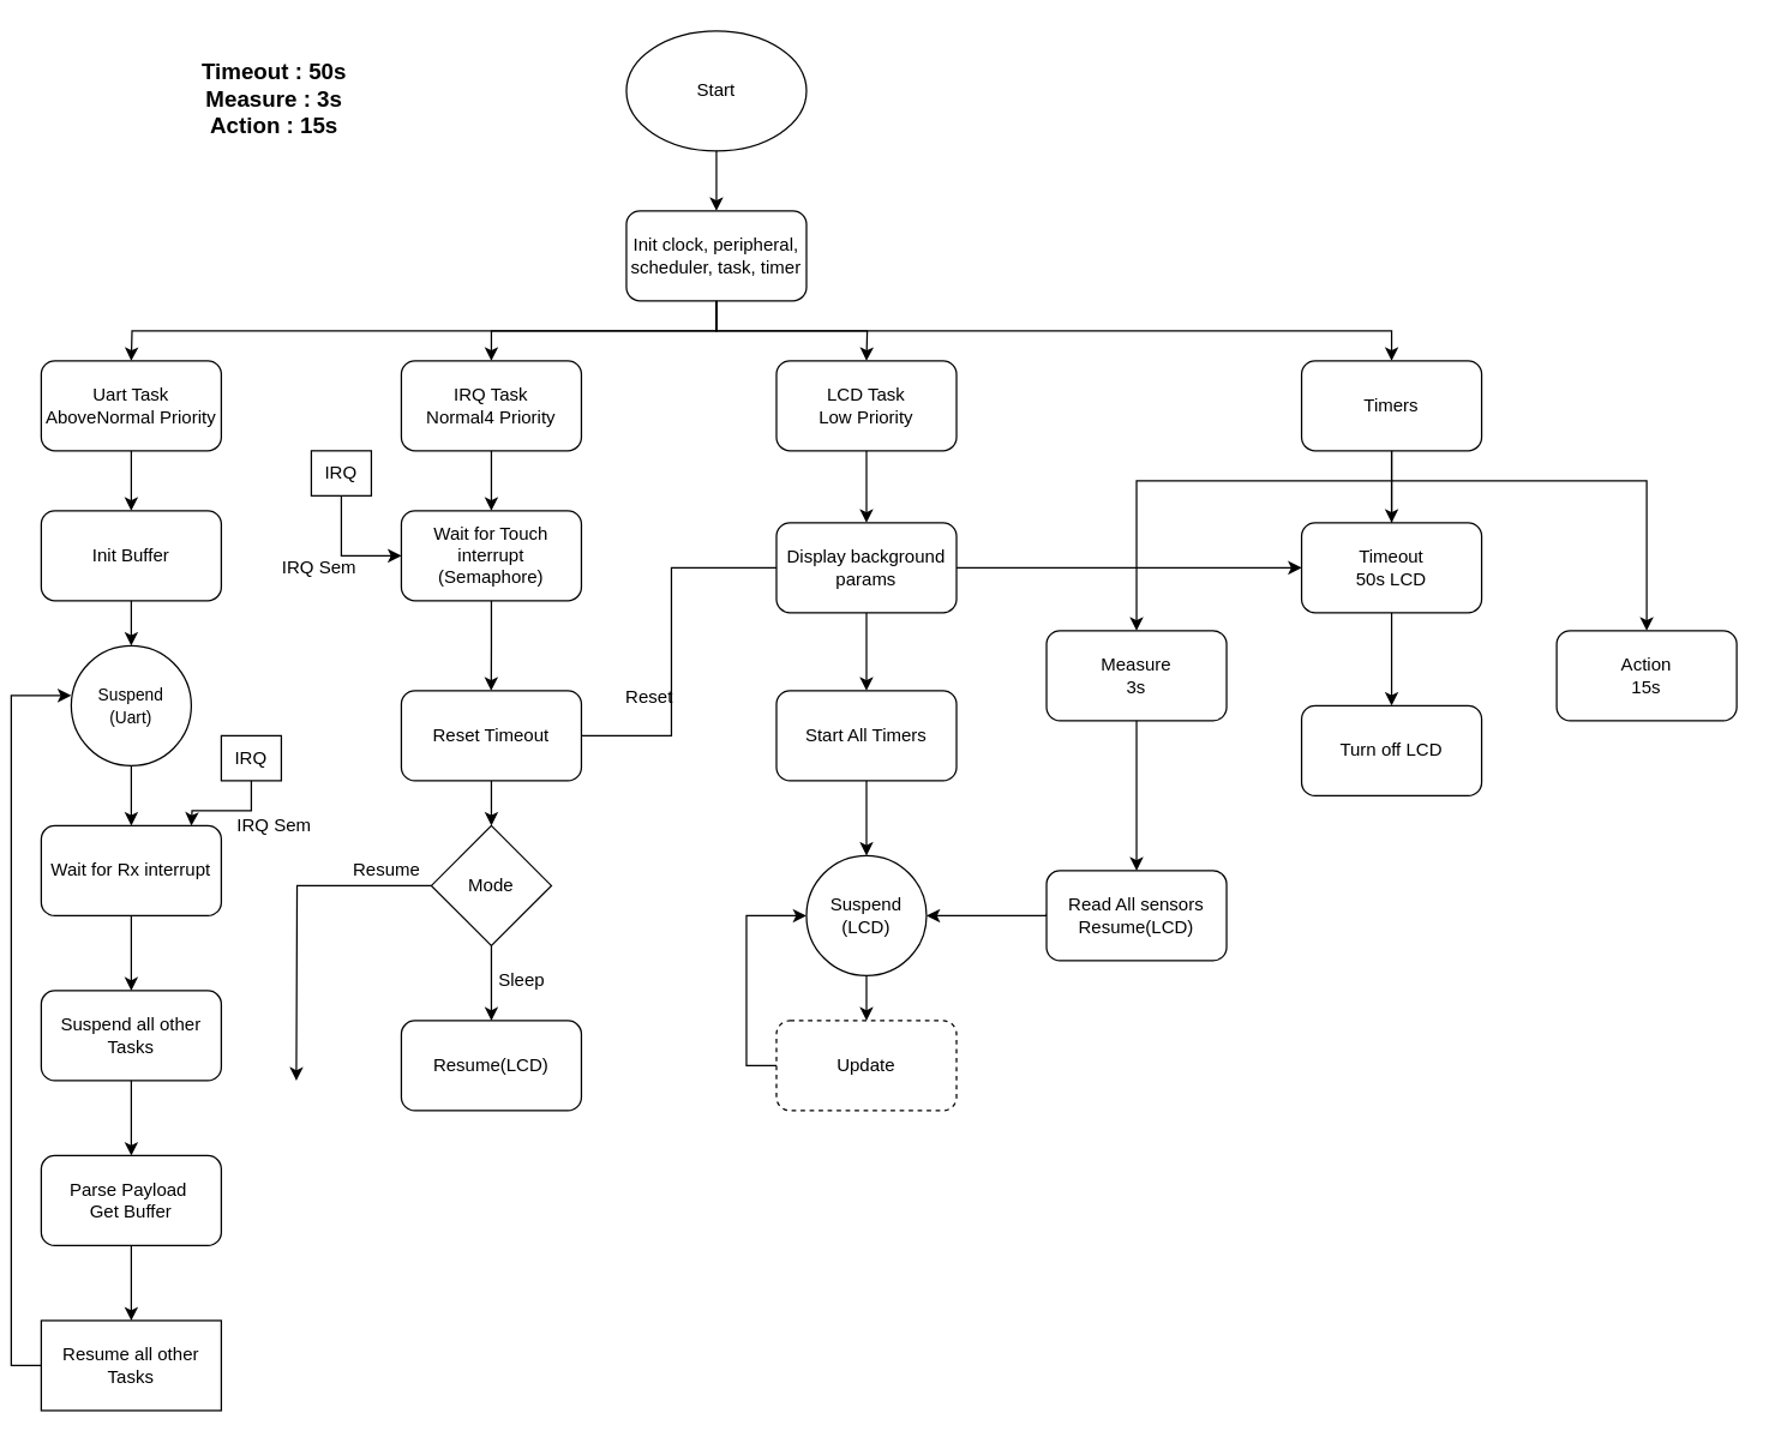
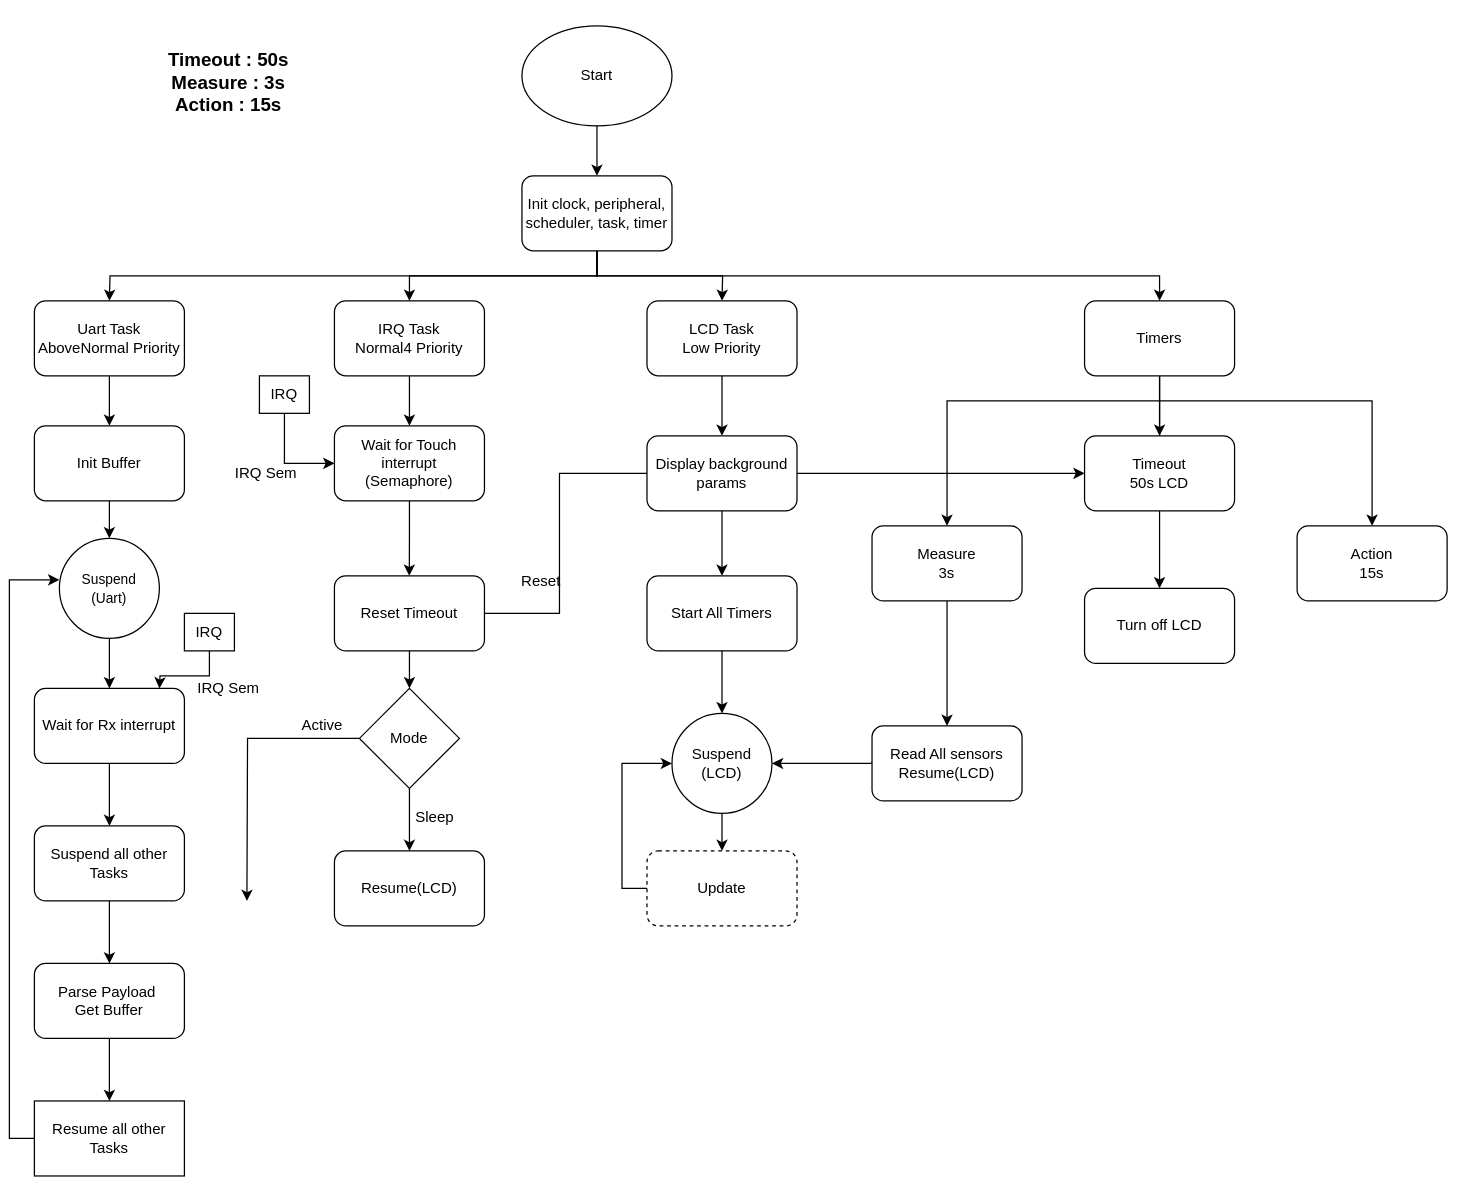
  <mxCell id="0" />
  <mxCell id="1" parent="0" />
  <mxCell id="2" value="Start" style="ellipse;whiteSpace=wrap;html=1;" parent="1" vertex="1"><mxGeometry x="410" y="20" width="120" height="80" as="geometry" /></mxCell>
  <mxCell id="3" value="" style="endArrow=classic;html=1;rounded=0;exitX=0.5;exitY=1;exitDx=0;exitDy=0;" parent="1" source="2" edge="1"><mxGeometry width="50" height="50" relative="1" as="geometry"><mxPoint x="430" y="380" as="sourcePoint" /><mxPoint x="470" y="140" as="targetPoint" /></mxGeometry></mxCell>
  <mxCell id="4" style="edgeStyle=orthogonalEdgeStyle;rounded=0;orthogonalLoop=1;jettySize=auto;html=1;exitX=0.5;exitY=1;exitDx=0;exitDy=0;entryX=0.5;entryY=0;entryDx=0;entryDy=0;" parent="1" source="8" target="10" edge="1"><mxGeometry relative="1" as="geometry" /></mxCell>
  <mxCell id="5" style="edgeStyle=orthogonalEdgeStyle;rounded=0;orthogonalLoop=1;jettySize=auto;html=1;exitX=0.5;exitY=1;exitDx=0;exitDy=0;entryX=0.5;entryY=0;entryDx=0;entryDy=0;" parent="1" source="8" edge="1"><mxGeometry relative="1" as="geometry"><mxPoint x="80" y="240" as="targetPoint" /></mxGeometry></mxCell>
  <mxCell id="6" style="edgeStyle=orthogonalEdgeStyle;rounded=0;orthogonalLoop=1;jettySize=auto;html=1;exitX=0.5;exitY=1;exitDx=0;exitDy=0;entryX=0.5;entryY=0;entryDx=0;entryDy=0;" parent="1" source="8" edge="1"><mxGeometry relative="1" as="geometry"><mxPoint x="570" y="240" as="targetPoint" /></mxGeometry></mxCell>
  <mxCell id="7" style="edgeStyle=orthogonalEdgeStyle;rounded=0;orthogonalLoop=1;jettySize=auto;html=1;exitX=0.5;exitY=1;exitDx=0;exitDy=0;" parent="1" source="8" target="14" edge="1"><mxGeometry relative="1" as="geometry" /></mxCell>
  <mxCell id="8" value="Init clock, peripheral, scheduler, task, timer" style="whiteSpace=wrap;html=1;rounded=1;" parent="1" vertex="1"><mxGeometry x="410" y="140" width="120" height="60" as="geometry" /></mxCell>
  <mxCell id="9" style="edgeStyle=orthogonalEdgeStyle;rounded=0;orthogonalLoop=1;jettySize=auto;html=1;exitX=0.5;exitY=1;exitDx=0;exitDy=0;entryX=0.5;entryY=0;entryDx=0;entryDy=0;" parent="1" source="10" target="18" edge="1"><mxGeometry relative="1" as="geometry" /></mxCell>
  <mxCell id="10" value="IRQ Task&lt;br&gt;Normal4 Priority" style="rounded=1;whiteSpace=wrap;html=1;" parent="1" vertex="1"><mxGeometry x="260" y="240" width="120" height="60" as="geometry" /></mxCell>
  <mxCell id="11" style="edgeStyle=orthogonalEdgeStyle;rounded=0;orthogonalLoop=1;jettySize=auto;html=1;exitX=0.5;exitY=1;exitDx=0;exitDy=0;" parent="1" edge="1"><mxGeometry relative="1" as="geometry"><mxPoint x="920" y="380" as="sourcePoint" /><mxPoint x="750" y="420" as="targetPoint" /><Array as="points"><mxPoint x="920" y="320" /><mxPoint x="750" y="320" /></Array></mxGeometry></mxCell>
  <mxCell id="12" style="edgeStyle=orthogonalEdgeStyle;rounded=0;orthogonalLoop=1;jettySize=auto;html=1;exitX=0.5;exitY=1;exitDx=0;exitDy=0;entryX=0.5;entryY=0;entryDx=0;entryDy=0;" parent="1" source="14" target="36" edge="1"><mxGeometry relative="1" as="geometry"><mxPoint x="920" y="340" as="targetPoint" /></mxGeometry></mxCell>
  <mxCell id="13" style="edgeStyle=orthogonalEdgeStyle;rounded=0;orthogonalLoop=1;jettySize=auto;html=1;exitX=0.5;exitY=1;exitDx=0;exitDy=0;entryX=0.5;entryY=0;entryDx=0;entryDy=0;" parent="1" source="14" target="32" edge="1"><mxGeometry relative="1" as="geometry"><Array as="points"><mxPoint x="920" y="320" /><mxPoint x="1090" y="320" /></Array></mxGeometry></mxCell>
  <mxCell id="14" value="Timers" style="rounded=1;whiteSpace=wrap;html=1;" parent="1" vertex="1"><mxGeometry x="860" y="240" width="120" height="60" as="geometry" /></mxCell>
  <mxCell id="15" value="&lt;font style=&quot;font-size: 15px;&quot;&gt;&lt;b&gt;Timeout : 50s&lt;br&gt;Measure : 3s&lt;br&gt;Action : 15s&lt;/b&gt;&lt;/font&gt;" style="text;html=1;align=center;verticalAlign=middle;resizable=0;points=[];autosize=1;strokeColor=none;fillColor=none;" parent="1" vertex="1"><mxGeometry x="115" y="30" width="120" height="70" as="geometry" /></mxCell>
  <mxCell id="16" style="edgeStyle=orthogonalEdgeStyle;rounded=0;orthogonalLoop=1;jettySize=auto;html=1;exitX=0.5;exitY=1;exitDx=0;exitDy=0;entryX=1;entryY=0.5;entryDx=0;entryDy=0;" parent="1" edge="1"><mxGeometry relative="1" as="geometry"><mxPoint x="630" y="370" as="targetPoint" /></mxGeometry></mxCell>
  <mxCell id="17" style="edgeStyle=orthogonalEdgeStyle;rounded=0;orthogonalLoop=1;jettySize=auto;html=1;exitX=0.5;exitY=1;exitDx=0;exitDy=0;" parent="1" source="18" edge="1"><mxGeometry relative="1" as="geometry"><mxPoint x="319.889" y="460" as="targetPoint" /></mxGeometry></mxCell>
  <mxCell id="18" value="Wait for Touch interrupt&lt;br&gt;(Semaphore)" style="rounded=1;whiteSpace=wrap;html=1;" parent="1" vertex="1"><mxGeometry x="260" y="340" width="120" height="60" as="geometry" /></mxCell>
  <mxCell id="19" style="edgeStyle=orthogonalEdgeStyle;rounded=0;orthogonalLoop=1;jettySize=auto;html=1;exitX=0.5;exitY=1;exitDx=0;exitDy=0;entryX=0;entryY=0.5;entryDx=0;entryDy=0;" parent="1" source="20" target="18" edge="1"><mxGeometry relative="1" as="geometry" /></mxCell>
  <mxCell id="20" value="IRQ" style="whiteSpace=wrap;html=1;" parent="1" vertex="1"><mxGeometry x="200" y="300" width="40" height="30" as="geometry" /></mxCell>
  <mxCell id="21" value="IRQ Sem" style="text;html=1;align=center;verticalAlign=middle;resizable=0;points=[];autosize=1;strokeColor=none;fillColor=none;" parent="1" vertex="1"><mxGeometry x="170" y="363" width="70" height="30" as="geometry" /></mxCell>
  <mxCell id="22" value="IRQ Sem" style="text;html=1;align=center;verticalAlign=middle;resizable=0;points=[];autosize=1;strokeColor=none;fillColor=none;" parent="1" vertex="1"><mxGeometry x="140" y="535" width="70" height="30" as="geometry" /></mxCell>
  <mxCell id="23" style="edgeStyle=orthogonalEdgeStyle;rounded=0;orthogonalLoop=1;jettySize=auto;html=1;exitX=0.5;exitY=1;exitDx=0;exitDy=0;entryX=0.5;entryY=0;entryDx=0;entryDy=0;" parent="1" source="25" target="28" edge="1"><mxGeometry relative="1" as="geometry" /></mxCell>
  <mxCell id="24" style="edgeStyle=orthogonalEdgeStyle;rounded=0;orthogonalLoop=1;jettySize=auto;html=1;exitX=1;exitY=0.5;exitDx=0;exitDy=0;entryX=0;entryY=0.5;entryDx=0;entryDy=0;" parent="1" source="25" target="36" edge="1"><mxGeometry relative="1" as="geometry"><Array as="points"><mxPoint x="440" y="490" /><mxPoint x="440" y="378" /></Array></mxGeometry></mxCell>
  <mxCell id="25" value="Reset Timeout" style="rounded=1;whiteSpace=wrap;html=1;" parent="1" vertex="1"><mxGeometry x="260" y="460" width="120" height="60" as="geometry" /></mxCell>
  <mxCell id="26" style="edgeStyle=orthogonalEdgeStyle;rounded=0;orthogonalLoop=1;jettySize=auto;html=1;exitX=0.5;exitY=1;exitDx=0;exitDy=0;entryX=0.5;entryY=0;entryDx=0;entryDy=0;" parent="1" source="28" target="29" edge="1"><mxGeometry relative="1" as="geometry" /></mxCell>
  <mxCell id="27" style="edgeStyle=orthogonalEdgeStyle;rounded=0;orthogonalLoop=1;jettySize=auto;html=1;exitX=0;exitY=0.5;exitDx=0;exitDy=0;" parent="1" source="28" edge="1"><mxGeometry relative="1" as="geometry"><mxPoint x="190" y="720" as="targetPoint" /></mxGeometry></mxCell>
  <mxCell id="28" value="Mode" style="rhombus;whiteSpace=wrap;html=1;" parent="1" vertex="1"><mxGeometry x="280" y="550" width="80" height="80" as="geometry" /></mxCell>
  <mxCell id="29" value="Resume(LCD)" style="rounded=1;whiteSpace=wrap;html=1;" parent="1" vertex="1"><mxGeometry x="260" y="680" width="120" height="60" as="geometry" /></mxCell>
  <mxCell id="30" value="Sleep" style="text;html=1;align=center;verticalAlign=middle;resizable=0;points=[];autosize=1;strokeColor=none;fillColor=none;" parent="1" vertex="1"><mxGeometry x="315" y="638" width="50" height="30" as="geometry" /></mxCell>
- <mxCell id="31" value="Resume" style="text;html=1;align=center;verticalAlign=middle;resizable=0;points=[];autosize=1;strokeColor=none;fillColor=none;" parent="1" vertex="1"><mxGeometry x="220" y="565" width="60" height="30" as="geometry" /></mxCell>
+ <mxCell id="31" value="Active" style="text;html=1;align=center;verticalAlign=middle;resizable=0;points=[];autosize=1;strokeColor=none;fillColor=none;" parent="1" vertex="1"><mxGeometry x="220" y="565" width="60" height="30" as="geometry" /></mxCell>
  <mxCell id="32" value="Action&lt;br&gt;15s" style="rounded=1;whiteSpace=wrap;html=1;" parent="1" vertex="1"><mxGeometry x="1030" y="420" width="120" height="60" as="geometry" /></mxCell>
  <mxCell id="33" style="edgeStyle=orthogonalEdgeStyle;rounded=0;orthogonalLoop=1;jettySize=auto;html=1;exitX=0.5;exitY=1;exitDx=0;exitDy=0;" parent="1" source="34" target="39" edge="1"><mxGeometry relative="1" as="geometry" /></mxCell>
  <mxCell id="34" value="Measure&lt;br&gt;3s" style="rounded=1;whiteSpace=wrap;html=1;" parent="1" vertex="1"><mxGeometry x="690" y="420" width="120" height="60" as="geometry" /></mxCell>
  <mxCell id="35" style="edgeStyle=orthogonalEdgeStyle;rounded=0;orthogonalLoop=1;jettySize=auto;html=1;exitX=0.5;exitY=1;exitDx=0;exitDy=0;entryX=0.5;entryY=0;entryDx=0;entryDy=0;" parent="1" source="36" target="37" edge="1"><mxGeometry relative="1" as="geometry" /></mxCell>
  <mxCell id="36" value="Timeout&lt;br&gt;50s LCD" style="rounded=1;whiteSpace=wrap;html=1;" parent="1" vertex="1"><mxGeometry x="860" y="348" width="120" height="60" as="geometry" /></mxCell>
  <mxCell id="37" value="Turn off LCD" style="rounded=1;whiteSpace=wrap;html=1;" parent="1" vertex="1"><mxGeometry x="860" y="470" width="120" height="60" as="geometry" /></mxCell>
  <mxCell id="38" style="edgeStyle=orthogonalEdgeStyle;rounded=0;orthogonalLoop=1;jettySize=auto;html=1;exitX=0;exitY=0.479;exitDx=0;exitDy=0;exitPerimeter=0;" edge="1" parent="1" source="39" target="62"><mxGeometry relative="1" as="geometry"><mxPoint x="749.647" y="710" as="targetPoint" /><Array as="points"><mxPoint x="690" y="610" /></Array></mxGeometry></mxCell>
  <mxCell id="39" value="Read All sensors&lt;br&gt;Resume(LCD)" style="rounded=1;whiteSpace=wrap;html=1;" parent="1" vertex="1"><mxGeometry x="690" y="580" width="120" height="60" as="geometry" /></mxCell>
  <mxCell id="40" value="Reset" style="text;html=1;align=center;verticalAlign=middle;resizable=0;points=[];autosize=1;strokeColor=none;fillColor=none;" parent="1" vertex="1"><mxGeometry x="400" y="450" width="50" height="30" as="geometry" /></mxCell>
  <mxCell id="41" style="edgeStyle=orthogonalEdgeStyle;rounded=0;orthogonalLoop=1;jettySize=auto;html=1;exitX=0.5;exitY=1;exitDx=0;exitDy=0;entryX=0.5;entryY=0;entryDx=0;entryDy=0;" edge="1" parent="1" source="42"><mxGeometry relative="1" as="geometry"><mxPoint x="80" y="340" as="targetPoint" /></mxGeometry></mxCell>
  <mxCell id="42" value="Uart Task&lt;br&gt;AboveNormal Priority" style="rounded=1;whiteSpace=wrap;html=1;" vertex="1" parent="1"><mxGeometry x="20" y="240" width="120" height="60" as="geometry" /></mxCell>
  <mxCell id="43" style="edgeStyle=orthogonalEdgeStyle;rounded=0;orthogonalLoop=1;jettySize=auto;html=1;exitX=0.5;exitY=1;exitDx=0;exitDy=0;entryX=0.5;entryY=0;entryDx=0;entryDy=0;" edge="1" parent="1" source="44"><mxGeometry relative="1" as="geometry"><mxPoint x="80" y="660" as="targetPoint" /></mxGeometry></mxCell>
  <mxCell id="44" value="Wait for Rx interrupt&lt;br&gt;" style="rounded=1;whiteSpace=wrap;html=1;" vertex="1" parent="1"><mxGeometry x="20" y="550" width="120" height="60" as="geometry" /></mxCell>
  <mxCell id="45" style="edgeStyle=orthogonalEdgeStyle;rounded=0;orthogonalLoop=1;jettySize=auto;html=1;exitX=0.5;exitY=1;exitDx=0;exitDy=0;entryX=0.5;entryY=0;entryDx=0;entryDy=0;" edge="1" parent="1" source="46" target="48"><mxGeometry relative="1" as="geometry" /></mxCell>
  <mxCell id="46" value="Init Buffer" style="rounded=1;whiteSpace=wrap;html=1;" vertex="1" parent="1"><mxGeometry x="20" y="340" width="120" height="60" as="geometry" /></mxCell>
  <mxCell id="47" style="edgeStyle=orthogonalEdgeStyle;rounded=0;orthogonalLoop=1;jettySize=auto;html=1;exitX=0.5;exitY=1;exitDx=0;exitDy=0;entryX=0.5;entryY=0;entryDx=0;entryDy=0;" edge="1" parent="1" source="48" target="44"><mxGeometry relative="1" as="geometry" /></mxCell>
  <mxCell id="48" value="&lt;font style=&quot;font-size: 11px;&quot;&gt;Suspend&lt;br&gt;(Uart)&lt;/font&gt;" style="ellipse;whiteSpace=wrap;html=1;" vertex="1" parent="1"><mxGeometry x="40" y="430" width="80" height="80" as="geometry" /></mxCell>
  <mxCell id="49" style="edgeStyle=orthogonalEdgeStyle;rounded=0;orthogonalLoop=1;jettySize=auto;html=1;exitX=0.5;exitY=1;exitDx=0;exitDy=0;entryX=0.5;entryY=0;entryDx=0;entryDy=0;" edge="1" parent="1" source="50" target="53"><mxGeometry relative="1" as="geometry" /></mxCell>
  <mxCell id="50" value="Parse Payload&amp;nbsp;&lt;br&gt;Get Buffer" style="rounded=1;whiteSpace=wrap;html=1;" vertex="1" parent="1"><mxGeometry x="20" y="770" width="120" height="60" as="geometry" /></mxCell>
  <mxCell id="51" style="edgeStyle=orthogonalEdgeStyle;rounded=0;orthogonalLoop=1;jettySize=auto;html=1;exitX=0.5;exitY=1;exitDx=0;exitDy=0;entryX=0.5;entryY=0;entryDx=0;entryDy=0;" edge="1" parent="1" source="52" target="50"><mxGeometry relative="1" as="geometry" /></mxCell>
  <mxCell id="52" value="Suspend all other Tasks" style="rounded=1;whiteSpace=wrap;html=1;" vertex="1" parent="1"><mxGeometry x="20" y="660" width="120" height="60" as="geometry" /></mxCell>
  <mxCell id="53" value="Resume all other Tasks" style="whiteSpace=wrap;html=1;rounded=0;" vertex="1" parent="1"><mxGeometry x="20" y="880" width="120" height="60" as="geometry" /></mxCell>
  <mxCell id="54" style="edgeStyle=orthogonalEdgeStyle;rounded=0;orthogonalLoop=1;jettySize=auto;html=1;exitX=0;exitY=0.5;exitDx=0;exitDy=0;entryX=-0.001;entryY=0.415;entryDx=0;entryDy=0;entryPerimeter=0;" edge="1" parent="1" source="53" target="48"><mxGeometry relative="1" as="geometry" /></mxCell>
  <mxCell id="55" style="edgeStyle=orthogonalEdgeStyle;rounded=0;orthogonalLoop=1;jettySize=auto;html=1;exitX=0.5;exitY=1;exitDx=0;exitDy=0;entryX=0.5;entryY=0;entryDx=0;entryDy=0;" edge="1" parent="1" source="56" target="58"><mxGeometry relative="1" as="geometry" /></mxCell>
  <mxCell id="56" value="LCD Task&lt;br&gt;Low Priority" style="rounded=1;whiteSpace=wrap;html=1;" vertex="1" parent="1"><mxGeometry x="510" y="240" width="120" height="60" as="geometry" /></mxCell>
  <mxCell id="57" style="edgeStyle=orthogonalEdgeStyle;rounded=0;orthogonalLoop=1;jettySize=auto;html=1;exitX=0.5;exitY=1;exitDx=0;exitDy=0;entryX=0.5;entryY=0;entryDx=0;entryDy=0;" edge="1" parent="1" source="58" target="60"><mxGeometry relative="1" as="geometry" /></mxCell>
  <mxCell id="58" value="Display background&lt;br&gt;params" style="rounded=1;whiteSpace=wrap;html=1;" vertex="1" parent="1"><mxGeometry x="510" y="348" width="120" height="60" as="geometry" /></mxCell>
  <mxCell id="59" style="edgeStyle=orthogonalEdgeStyle;rounded=0;orthogonalLoop=1;jettySize=auto;html=1;exitX=0.5;exitY=1;exitDx=0;exitDy=0;" edge="1" parent="1" source="60" target="62"><mxGeometry relative="1" as="geometry" /></mxCell>
  <mxCell id="60" value="Start All Timers" style="rounded=1;whiteSpace=wrap;html=1;" vertex="1" parent="1"><mxGeometry x="510" y="460" width="120" height="60" as="geometry" /></mxCell>
  <mxCell id="61" style="edgeStyle=orthogonalEdgeStyle;rounded=0;orthogonalLoop=1;jettySize=auto;html=1;exitX=0.5;exitY=1;exitDx=0;exitDy=0;entryX=0.5;entryY=0;entryDx=0;entryDy=0;" edge="1" parent="1" source="62" target="64"><mxGeometry relative="1" as="geometry" /></mxCell>
  <mxCell id="62" value="Suspend&lt;br&gt;(LCD)" style="ellipse;whiteSpace=wrap;html=1;" vertex="1" parent="1"><mxGeometry x="530" y="570" width="80" height="80" as="geometry" /></mxCell>
  <mxCell id="63" style="edgeStyle=orthogonalEdgeStyle;rounded=0;orthogonalLoop=1;jettySize=auto;html=1;exitX=0;exitY=0.5;exitDx=0;exitDy=0;entryX=0;entryY=0.5;entryDx=0;entryDy=0;" edge="1" parent="1" source="64" target="62"><mxGeometry relative="1" as="geometry" /></mxCell>
  <mxCell id="64" value="Update" style="rounded=1;whiteSpace=wrap;html=1;dashed=1;" vertex="1" parent="1"><mxGeometry x="510" y="680" width="120" height="60" as="geometry" /></mxCell>
  <mxCell id="65" style="edgeStyle=orthogonalEdgeStyle;rounded=0;orthogonalLoop=1;jettySize=auto;html=1;exitX=0.5;exitY=1;exitDx=0;exitDy=0;entryX=1;entryY=0.5;entryDx=0;entryDy=0;" edge="1" parent="1" source="66"><mxGeometry relative="1" as="geometry"><mxPoint y="550" as="targetPoint" x="120" /></mxGeometry></mxCell>
  <mxCell id="66" value="IRQ" style="whiteSpace=wrap;html=1;" vertex="1" parent="1"><mxGeometry x="140" y="490" width="40" height="30" as="geometry" /></mxCell>
